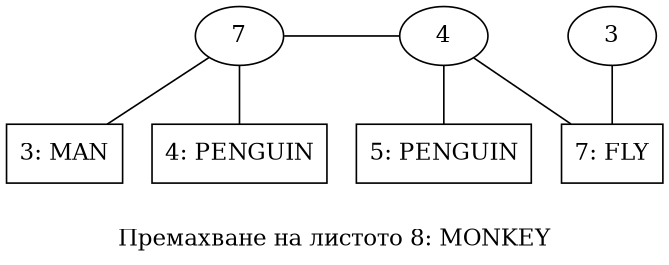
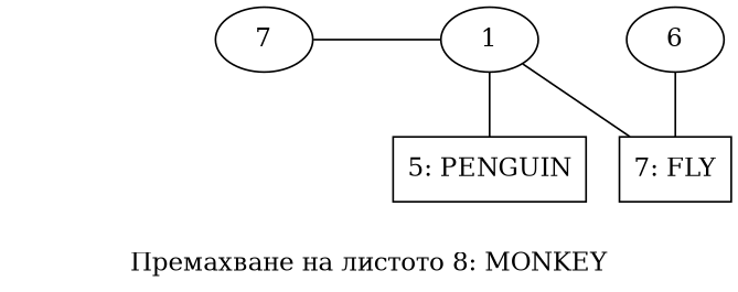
  graph {
    label="Премахване на листото 8: MONKEY"
    ordering=out
    node [shape=box]
-   1 [shape=ellipse label=4]
+   1 [shape=ellipse]
    n2 [label=7 shape=ellipse]
    n3 [label="5: PENGUIN"]
    n4 [label="7: FLY"]
-   n5 [label="3: MAN"]
-   n6 [label="4: PENGUIN"]
-   6 [shape=ellipse label=3]
+   6 [shape=ellipse]
    subgraph sub_1 {
      rank=min
      1
      n2
    }
    1 -- n3
    1 -- n4
    n2 -- 1
-   n2 -- n5
-   n2 -- n6
    6 -- n4
  }
